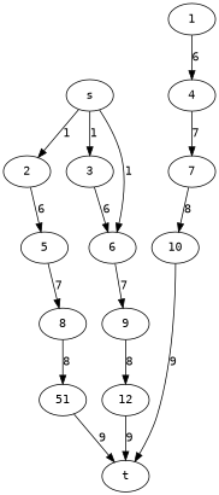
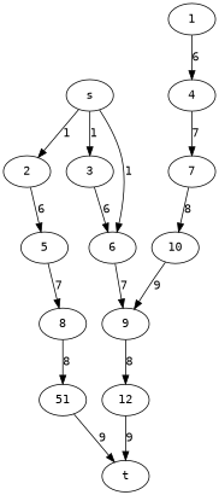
  digraph {
    fontname="DejaVu Sans Mono"
    node [fontname="DejaVu Sans Mono"]
    edge [fontname="DejaVu Sans Mono"]
    s
    2
    3
    6
    1
    4
    5
    7
    8
    9
    10
    n12 [label=51]
    12
    t
    s -> 2 [label=1]
    s -> 3 [label=1]
    s -> 6 [label=1]
    2 -> 5 [label=6]
    3 -> 6 [label=6]
    6 -> 9 [label=7]
    1 -> 4 [label=6]
    4 -> 7 [label=7]
    5 -> 8 [label=7]
    7 -> 10 [label=8]
    8 -> n12 [label=8]
    9 -> 12 [label=8]
-   10 -> t [label=9]
+   10 -> 9 [label=9]
    n12 -> t [label=9]
    12 -> t [label=9]
  }
